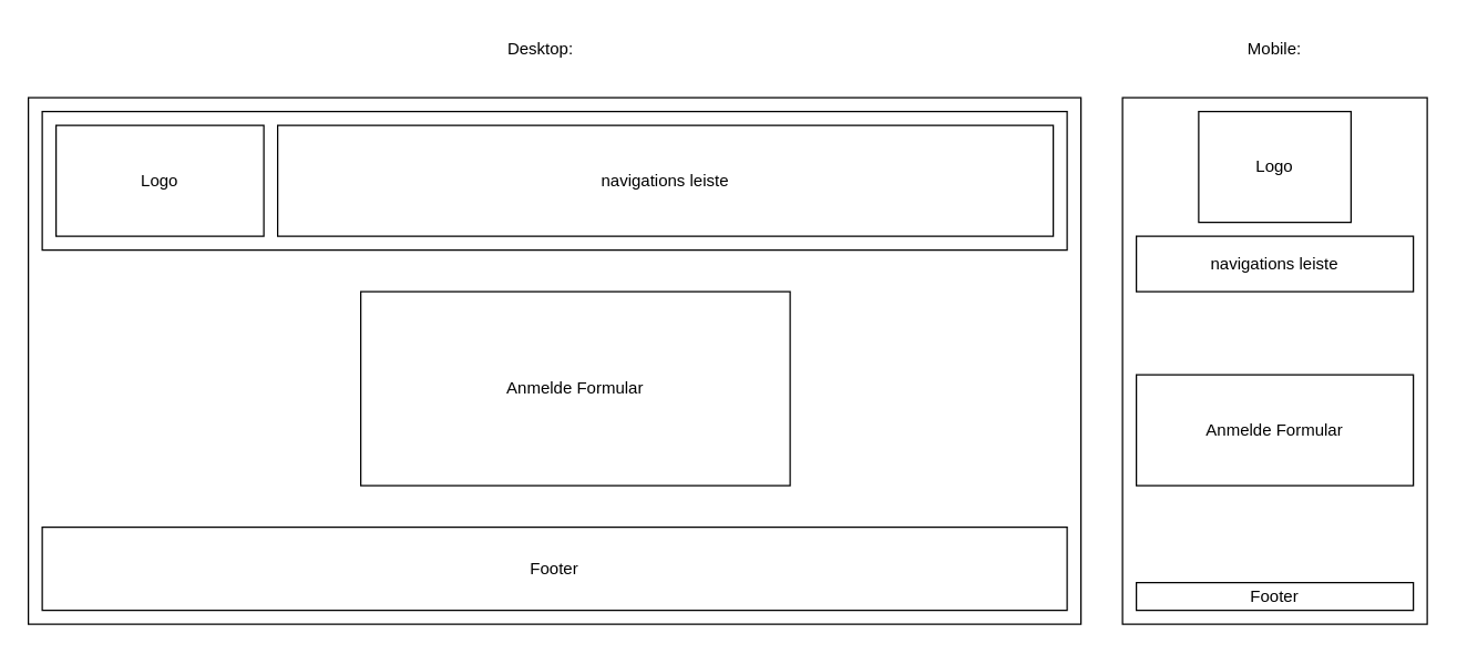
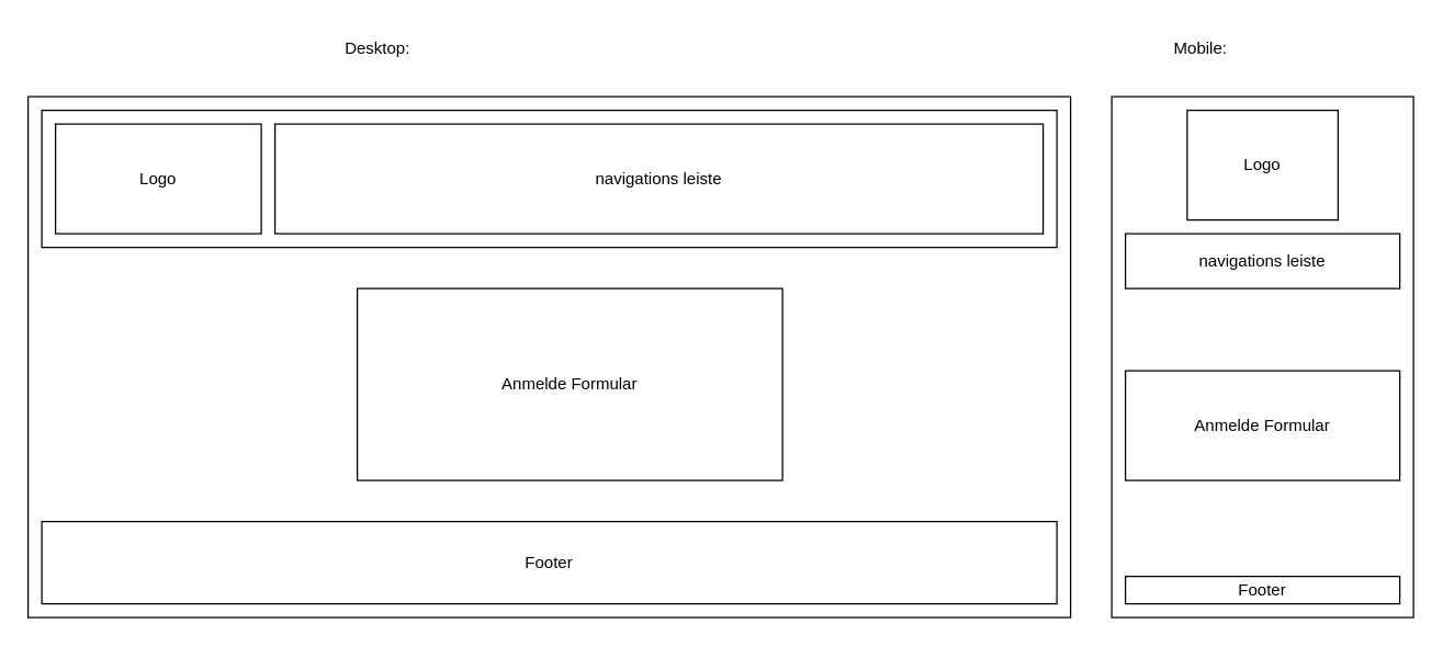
  <mxCell id="0" />
  <mxCell id="1" parent="0" />
  <mxCell id="2" value="" style="rounded=0;whiteSpace=wrap;html=1;" parent="1" vertex="1"><mxGeometry x="20" y="70" width="760" height="380" as="geometry" /></mxCell>
  <mxCell id="3" value="Footer" style="rounded=0;whiteSpace=wrap;html=1;" parent="1" vertex="1"><mxGeometry x="30" y="380" width="740" height="60" as="geometry" /></mxCell>
  <mxCell id="4" value="" style="rounded=0;whiteSpace=wrap;html=1;" parent="1" vertex="1"><mxGeometry x="30" y="80" width="740" height="100" as="geometry" /></mxCell>
  <mxCell id="5" value="navigations leiste" style="rounded=0;whiteSpace=wrap;html=1;" parent="1" vertex="1"><mxGeometry x="200" y="90" width="560" height="80" as="geometry" /></mxCell>
  <mxCell id="6" value="" style="rounded=0;whiteSpace=wrap;html=1;" parent="1" vertex="1"><mxGeometry x="810" y="70" width="220" height="380" as="geometry" /></mxCell>
  <mxCell id="7" value="Logo" style="rounded=0;whiteSpace=wrap;html=1;" parent="1" vertex="1"><mxGeometry x="40" y="90" width="150" height="80" as="geometry" /></mxCell>
  <mxCell id="8" value="Logo" style="rounded=0;whiteSpace=wrap;html=1;" parent="1" vertex="1"><mxGeometry x="865" y="80" width="110" height="80" as="geometry" /></mxCell>
  <mxCell id="9" value="navigations leiste" style="rounded=0;whiteSpace=wrap;html=1;" parent="1" vertex="1"><mxGeometry x="820" y="170" width="200" height="40" as="geometry" /></mxCell>
  <mxCell id="10" value="Footer" style="rounded=0;whiteSpace=wrap;html=1;" parent="1" vertex="1"><mxGeometry x="820" y="420" width="200" height="20" as="geometry" /></mxCell>
  <mxCell id="11" value="Anmelde Formular" style="rounded=0;whiteSpace=wrap;html=1;" parent="1" vertex="1"><mxGeometry x="820" y="270" width="200" height="80" as="geometry" /></mxCell>
- <mxCell id="12" value="&lt;div&gt;Desktop:&lt;/div&gt;" style="text;html=1;strokeColor=none;fillColor=none;align=center;verticalAlign=middle;whiteSpace=wrap;rounded=0;" parent="1" vertex="1"><mxGeometry x="360" y="20" width="60" height="30" as="geometry" /></mxCell>
- <mxCell id="13" value="&lt;div&gt;Mobile:&lt;/div&gt;" style="text;html=1;strokeColor=none;fillColor=none;align=center;verticalAlign=middle;whiteSpace=wrap;rounded=0;" parent="1" vertex="1"><mxGeometry x="890" y="20" width="60" height="30" as="geometry" /></mxCell>
+ <mxCell id="12" value="&lt;div&gt;Desktop:&lt;/div&gt;" style="text;html=1;strokeColor=none;fillColor=none;align=center;verticalAlign=middle;whiteSpace=wrap;rounded=0;" parent="1" vertex="1"><mxGeometry x="245" y="20" width="60" height="30" as="geometry" /></mxCell>
+ <mxCell id="13" value="&lt;div&gt;Mobile:&lt;/div&gt;" style="text;html=1;strokeColor=none;fillColor=none;align=center;verticalAlign=middle;whiteSpace=wrap;rounded=0;" parent="1" vertex="1"><mxGeometry x="845" y="20" width="60" height="30" as="geometry" /></mxCell>
  <mxCell id="14" value="Anmelde Formular" style="rounded=0;whiteSpace=wrap;html=1;" vertex="1" parent="1"><mxGeometry x="260" y="210" width="310" height="140" as="geometry" /></mxCell>
